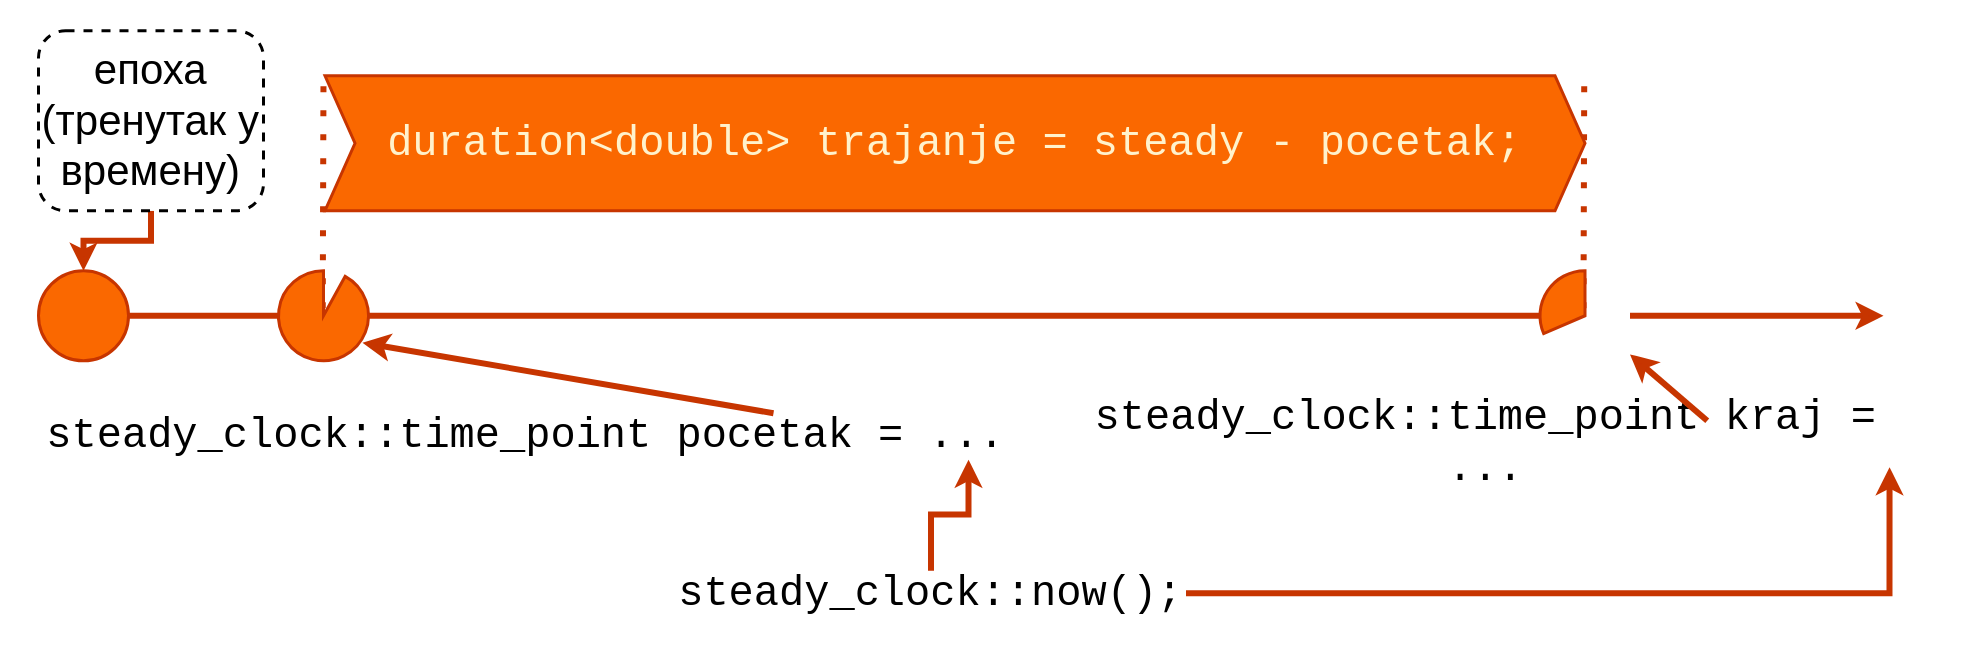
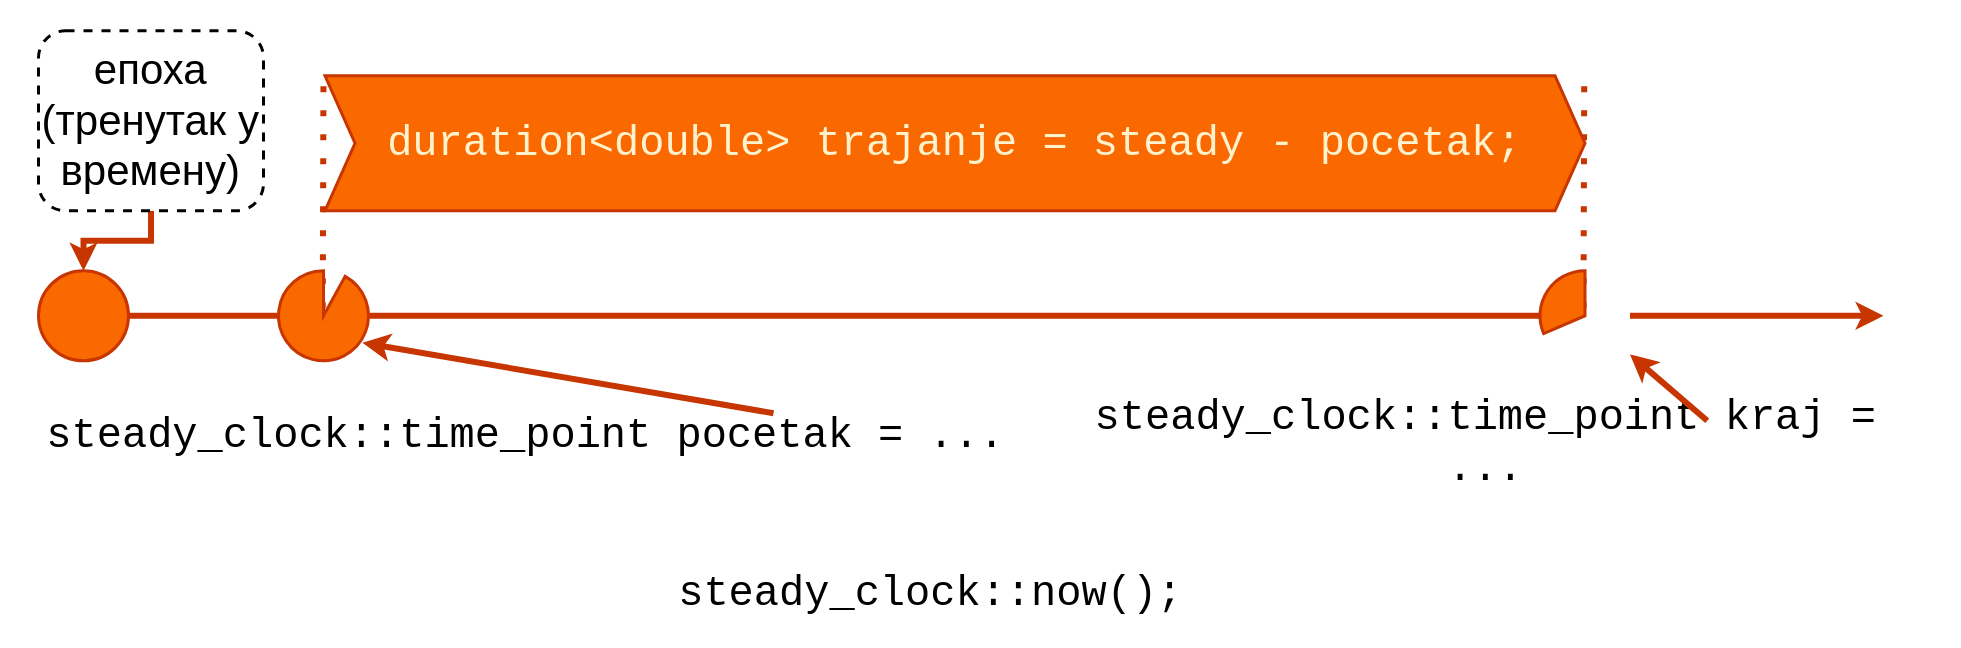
  <mxCell id="0" />
  <mxCell id="1" parent="0" />
  <mxCell id="2" value="" style="endArrow=none;dashed=1;html=1;dashPattern=1 3;strokeWidth=4;rounded=0;fillColor=#fa6800;strokeColor=#C73500;" edge="1" parent="1"><mxGeometry width="50" height="50" relative="1" as="geometry"><mxPoint x="1055" y="205" as="sourcePoint" /><mxPoint x="1055.5" y="50" as="targetPoint" /></mxGeometry></mxCell>
  <mxCell id="3" value="" style="endArrow=none;dashed=1;html=1;dashPattern=1 3;strokeWidth=4;rounded=0;fillColor=#fa6800;strokeColor=#C73500;" edge="1" parent="1"><mxGeometry width="50" height="50" relative="1" as="geometry"><mxPoint x="214.5" y="205" as="sourcePoint" /><mxPoint x="215" y="50" as="targetPoint" /></mxGeometry></mxCell>
  <mxCell id="4" value="" style="verticalLabelPosition=bottom;verticalAlign=top;html=1;shape=mxgraph.basic.pie;startAngle=0.685;endAngle=0;fillColor=#fa6800;strokeColor=#C73500;fontColor=#000000;strokeWidth=2;" vertex="1" parent="1"><mxGeometry x="1026" y="180" width="60" height="60" as="geometry" /></mxCell>
  <mxCell id="5" value="" style="endArrow=none;html=1;rounded=0;fillColor=#fa6800;strokeColor=#C73500;strokeWidth=4;" edge="1" parent="1" target="6"><mxGeometry width="50" height="50" relative="1" as="geometry"><mxPoint x="55" y="210" as="sourcePoint" /><mxPoint x="1255" y="210" as="targetPoint" /></mxGeometry></mxCell>
  <mxCell id="6" value="" style="ellipse;whiteSpace=wrap;html=1;aspect=fixed;fillColor=#fa6800;strokeColor=#C73500;fontColor=#000000;strokeWidth=2;" vertex="1" parent="1"><mxGeometry x="25" y="180" width="60" height="60" as="geometry" /></mxCell>
  <mxCell id="7" value="" style="endArrow=none;html=1;rounded=0;startArrow=none;fillColor=#fa6800;strokeColor=#C73500;strokeWidth=4;" edge="1" parent="1" source="6" target="8"><mxGeometry width="50" height="50" relative="1" as="geometry"><mxPoint x="85" y="210" as="sourcePoint" /><mxPoint x="1255" y="210" as="targetPoint" /></mxGeometry></mxCell>
  <mxCell id="8" value="" style="verticalLabelPosition=bottom;verticalAlign=top;html=1;shape=mxgraph.basic.pie;startAngle=0.08;endAngle=0;fillColor=#fa6800;strokeColor=#C73500;fontColor=#000000;strokeWidth=2;" vertex="1" parent="1"><mxGeometry x="185" y="180" width="60" height="60" as="geometry" /></mxCell>
  <mxCell id="9" value="" style="endArrow=none;html=1;rounded=0;startArrow=none;fillColor=#fa6800;strokeColor=#C73500;strokeWidth=4;" edge="1" parent="1" source="8" target="4"><mxGeometry width="50" height="50" relative="1" as="geometry"><mxPoint x="245" y="210" as="sourcePoint" /><mxPoint x="1255" y="210" as="targetPoint" /></mxGeometry></mxCell>
  <mxCell id="10" value="" style="endArrow=classic;html=1;rounded=0;startArrow=none;fillColor=#fa6800;strokeColor=#C73500;strokeWidth=4;" edge="1" parent="1" source="4"><mxGeometry width="50" height="50" relative="1" as="geometry"><mxPoint x="55" y="210" as="sourcePoint" /><mxPoint x="1255" y="210" as="targetPoint" /></mxGeometry></mxCell>
  <mxCell id="11" style="edgeStyle=orthogonalEdgeStyle;rounded=0;orthogonalLoop=1;jettySize=auto;html=1;exitX=0.5;exitY=1;exitDx=0;exitDy=0;entryX=0.5;entryY=0;entryDx=0;entryDy=0;fillColor=#fa6800;strokeColor=#C73500;strokeWidth=4;" edge="1" parent="1" source="12" target="6"><mxGeometry relative="1" as="geometry" /></mxCell>
  <mxCell id="12" value="епоха (тренутак у времену)" style="rounded=1;whiteSpace=wrap;html=1;fontSize=28;strokeWidth=2;dashed=1;" vertex="1" parent="1"><mxGeometry x="25" y="20" width="150" height="120" as="geometry" /></mxCell>
  <mxCell id="13" value="duration&amp;lt;double&amp;gt; trajanje = steady - pocetak;" style="shape=step;perimeter=stepPerimeter;whiteSpace=wrap;html=1;fixedSize=1;size=20;fontFamily=Courier New;fontSize=28;fillColor=#fa6800;strokeColor=#C73500;fontColor=#FFF2CC;strokeWidth=2;" vertex="1" parent="1"><mxGeometry x="216" y="50" width="840" height="90" as="geometry" /></mxCell>
  <mxCell id="14" value="steady_clock::time_point pocetak = ..." style="text;html=1;align=center;verticalAlign=middle;whiteSpace=wrap;rounded=0;fontSize=28;fontFamily=Courier New;strokeWidth=4;" vertex="1" parent="1"><mxGeometry x="20" y="275" width="660" height="30" as="geometry" /></mxCell>
  <mxCell id="15" value="&lt;div&gt;steady_clock::time_point kraj = ...&lt;/div&gt;" style="text;html=1;align=center;verticalAlign=middle;whiteSpace=wrap;rounded=0;fontSize=28;fontFamily=Courier New;strokeWidth=4;" vertex="1" parent="1"><mxGeometry x="695" y="280" width="590" height="30" as="geometry" /></mxCell>
- <mxCell id="16" style="edgeStyle=orthogonalEdgeStyle;rounded=0;orthogonalLoop=1;jettySize=auto;html=1;exitX=0.5;exitY=0;exitDx=0;exitDy=0;entryX=0.947;entryY=1.033;entryDx=0;entryDy=0;entryPerimeter=0;fillColor=#fa6800;strokeColor=#C73500;strokeWidth=4;" edge="1" parent="1" source="18" target="14"><mxGeometry relative="1" as="geometry" /></mxCell>
- <mxCell id="17" style="edgeStyle=orthogonalEdgeStyle;rounded=0;orthogonalLoop=1;jettySize=auto;html=1;exitX=1;exitY=0.5;exitDx=0;exitDy=0;entryX=0.956;entryY=1.033;entryDx=0;entryDy=0;entryPerimeter=0;fillColor=#fa6800;strokeColor=#C73500;strokeWidth=4;" edge="1" parent="1" source="18" target="15"><mxGeometry relative="1" as="geometry" /></mxCell>
  <mxCell id="18" value="steady_clock::now();" style="text;html=1;align=center;verticalAlign=middle;whiteSpace=wrap;rounded=0;fontSize=28;fontFamily=Courier New;strokeWidth=4;" vertex="1" parent="1"><mxGeometry x="450" y="380" width="340" height="30" as="geometry" /></mxCell>
  <mxCell id="19" value="" style="endArrow=classic;html=1;rounded=0;entryX=0.933;entryY=0.8;entryDx=0;entryDy=0;entryPerimeter=0;strokeColor=#C73500;strokeWidth=4;exitX=0.75;exitY=0;exitDx=0;exitDy=0;" edge="1" parent="1" source="14" target="8"><mxGeometry width="50" height="50" relative="1" as="geometry"><mxPoint x="325" y="280" as="sourcePoint" /><mxPoint x="375" y="230" as="targetPoint" /></mxGeometry></mxCell>
  <mxCell id="20" value="" style="endArrow=classic;html=1;rounded=0;strokeColor=#C73500;strokeWidth=4;exitX=0.75;exitY=0;exitDx=0;exitDy=0;" edge="1" parent="1" source="15" target="4"><mxGeometry width="50" height="50" relative="1" as="geometry"><mxPoint x="985" y="280" as="sourcePoint" /><mxPoint x="1035" y="230" as="targetPoint" /></mxGeometry></mxCell>
